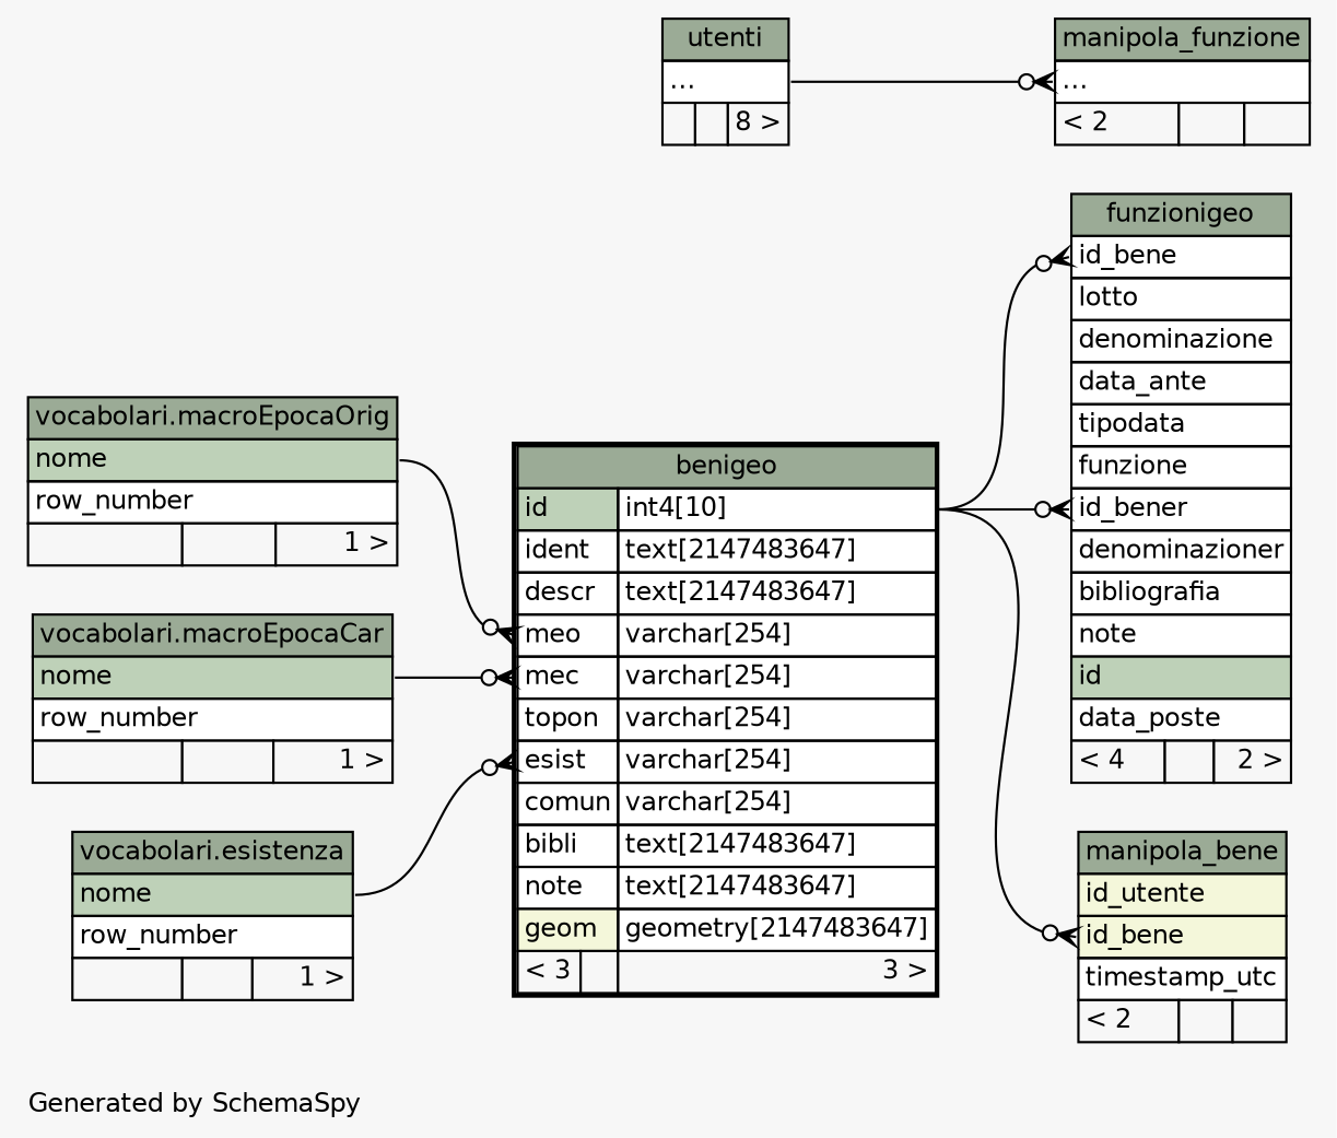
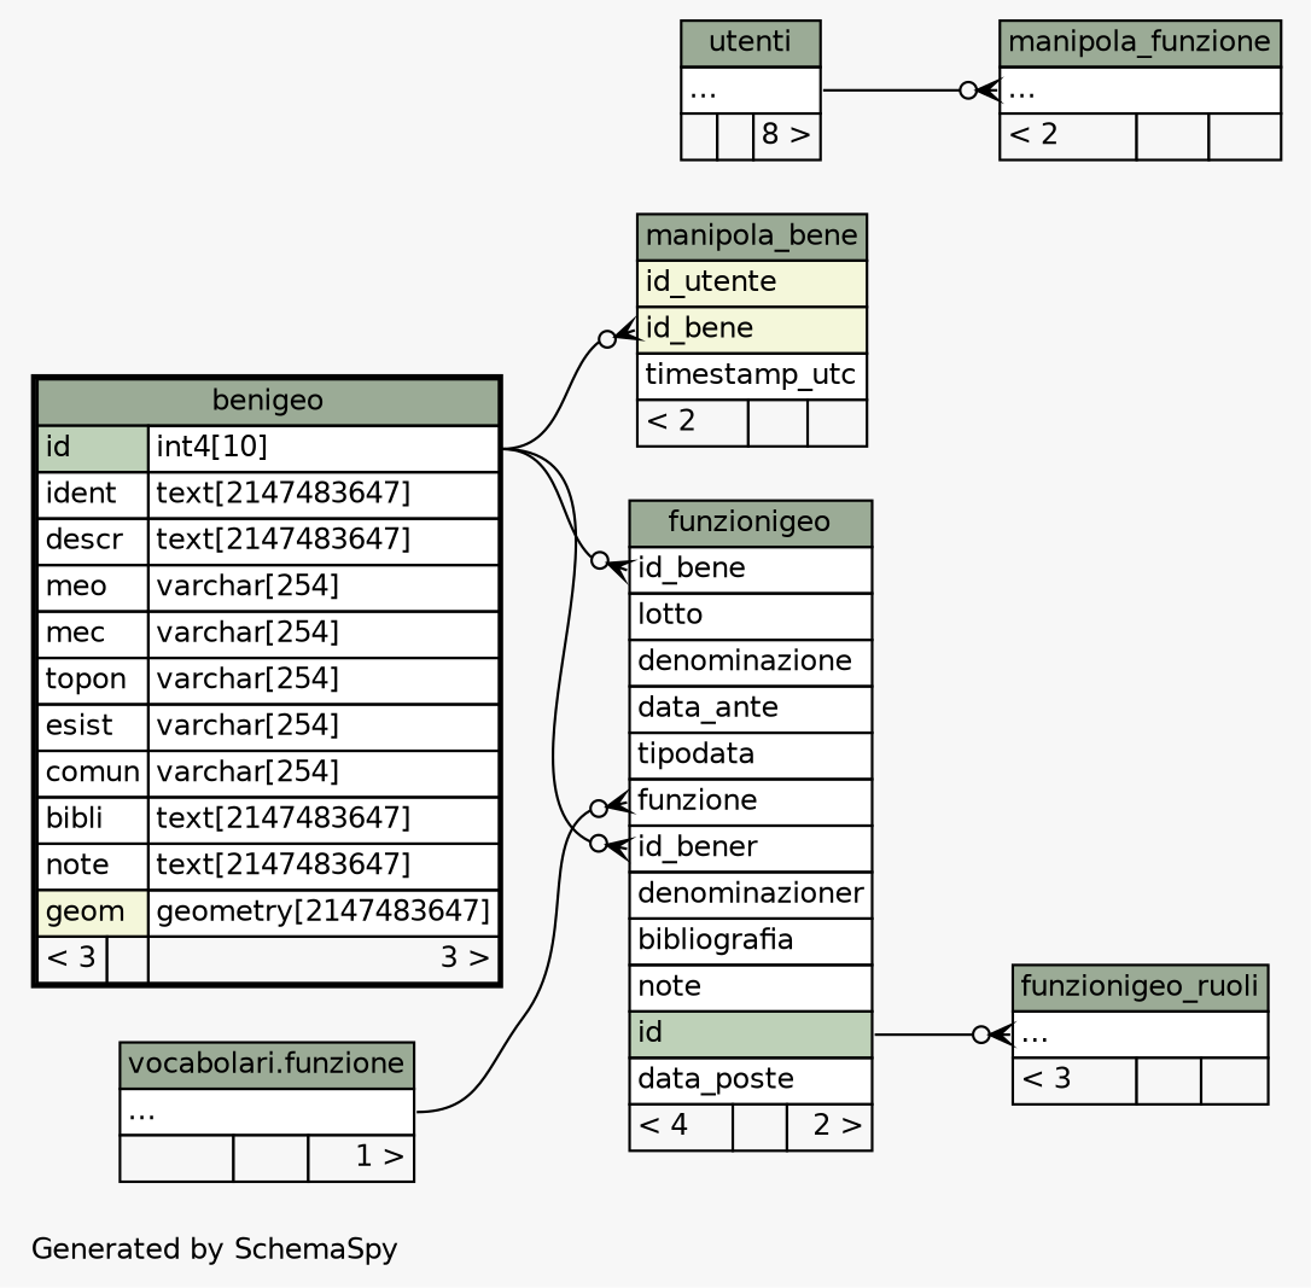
  digraph {
    bgcolor="#f7f7f7"
    fontname=Helvetica
    fontsize=11
    label="\nGenerated by SchemaSpy"
    labeljust=l
    nodesep=0.18
    rankdir=RL
    ranksep=0.46
    node [fontname=Helvetica fontsize=11 shape=plaintext]
    edge [arrowhead=none arrowsize=0.8 arrowtail=crowodot dir=back headport="nome:e" tailport="id_bene:w"]
    n1 [label=<     <TABLE BORDER="2" CELLBORDER="1" CELLSPACING="0" BGCOLOR="#ffffff">       <TR><TD COLSPAN="3" BGCOLOR="#9bab96" ALIGN="CENTER">benigeo</TD></TR>       <TR><TD PORT="id" COLSPAN="2" BGCOLOR="#bed1b8" ALIGN="LEFT">id</TD><TD PORT="id.type" ALIGN="LEFT">int4[10]</TD></TR>       <TR><TD PORT="ident" COLSPAN="2" ALIGN="LEFT">ident</TD><TD PORT="ident.type" ALIGN="LEFT">text[2147483647]</TD></TR>       <TR><TD PORT="descr" COLSPAN="2" ALIGN="LEFT">descr</TD><TD PORT="descr.type" ALIGN="LEFT">text[2147483647]</TD></TR>       <TR><TD PORT="meo" COLSPAN="2" ALIGN="LEFT">meo</TD><TD PORT="meo.type" ALIGN="LEFT">varchar[254]</TD></TR>       <TR><TD PORT="mec" COLSPAN="2" ALIGN="LEFT">mec</TD><TD PORT="mec.type" ALIGN="LEFT">varchar[254]</TD></TR>       <TR><TD PORT="topon" COLSPAN="2" ALIGN="LEFT">topon</TD><TD PORT="topon.type" ALIGN="LEFT">varchar[254]</TD></TR>       <TR><TD PORT="esist" COLSPAN="2" ALIGN="LEFT">esist</TD><TD PORT="esist.type" ALIGN="LEFT">varchar[254]</TD></TR>       <TR><TD PORT="comun" COLSPAN="2" ALIGN="LEFT">comun</TD><TD PORT="comun.type" ALIGN="LEFT">varchar[254]</TD></TR>       <TR><TD PORT="bibli" COLSPAN="2" ALIGN="LEFT">bibli</TD><TD PORT="bibli.type" ALIGN="LEFT">text[2147483647]</TD></TR>       <TR><TD PORT="note" COLSPAN="2" ALIGN="LEFT">note</TD><TD PORT="note.type" ALIGN="LEFT">text[2147483647]</TD></TR>       <TR><TD PORT="geom" COLSPAN="2" BGCOLOR="#f4f7da" ALIGN="LEFT">geom</TD><TD PORT="geom.type" ALIGN="LEFT">geometry[2147483647]</TD></TR>       <TR><TD ALIGN="LEFT" BGCOLOR="#f7f7f7">&lt; 3</TD><TD ALIGN="RIGHT" BGCOLOR="#f7f7f7">  </TD><TD ALIGN="RIGHT" BGCOLOR="#f7f7f7">3 &gt;</TD></TR>     </TABLE>>]
-   n2 [label=<     <TABLE BORDER="0" CELLBORDER="1" CELLSPACING="0" BGCOLOR="#ffffff">       <TR><TD COLSPAN="3" BGCOLOR="#9bab96" ALIGN="CENTER">vocabolari.esistenza</TD></TR>       <TR><TD PORT="nome" COLSPAN="3" BGCOLOR="#bed1b8" ALIGN="LEFT">nome</TD></TR>       <TR><TD PORT="row_number" COLSPAN="3" ALIGN="LEFT">row_number</TD></TR>       <TR><TD ALIGN="LEFT" BGCOLOR="#f7f7f7">  </TD><TD ALIGN="RIGHT" BGCOLOR="#f7f7f7">  </TD><TD ALIGN="RIGHT" BGCOLOR="#f7f7f7">1 &gt;</TD></TR>     </TABLE>>]
-   n3 [label=<     <TABLE BORDER="0" CELLBORDER="1" CELLSPACING="0" BGCOLOR="#ffffff">       <TR><TD COLSPAN="3" BGCOLOR="#9bab96" ALIGN="CENTER">vocabolari.macroEpocaCar</TD></TR>       <TR><TD PORT="nome" COLSPAN="3" BGCOLOR="#bed1b8" ALIGN="LEFT">nome</TD></TR>       <TR><TD PORT="row_number" COLSPAN="3" ALIGN="LEFT">row_number</TD></TR>       <TR><TD ALIGN="LEFT" BGCOLOR="#f7f7f7">  </TD><TD ALIGN="RIGHT" BGCOLOR="#f7f7f7">  </TD><TD ALIGN="RIGHT" BGCOLOR="#f7f7f7">1 &gt;</TD></TR>     </TABLE>>]
-   n4 [label=<     <TABLE BORDER="0" CELLBORDER="1" CELLSPACING="0" BGCOLOR="#ffffff">       <TR><TD COLSPAN="3" BGCOLOR="#9bab96" ALIGN="CENTER">vocabolari.macroEpocaOrig</TD></TR>       <TR><TD PORT="nome" COLSPAN="3" BGCOLOR="#bed1b8" ALIGN="LEFT">nome</TD></TR>       <TR><TD PORT="row_number" COLSPAN="3" ALIGN="LEFT">row_number</TD></TR>       <TR><TD ALIGN="LEFT" BGCOLOR="#f7f7f7">  </TD><TD ALIGN="RIGHT" BGCOLOR="#f7f7f7">  </TD><TD ALIGN="RIGHT" BGCOLOR="#f7f7f7">1 &gt;</TD></TR>     </TABLE>>]
    n5 [label=<     <TABLE BORDER="0" CELLBORDER="1" CELLSPACING="0" BGCOLOR="#ffffff">       <TR><TD COLSPAN="3" BGCOLOR="#9bab96" ALIGN="CENTER">funzionigeo</TD></TR>       <TR><TD PORT="id_bene" COLSPAN="3" ALIGN="LEFT">id_bene</TD></TR>       <TR><TD PORT="lotto" COLSPAN="3" ALIGN="LEFT">lotto</TD></TR>       <TR><TD PORT="denominazione" COLSPAN="3" ALIGN="LEFT">denominazione</TD></TR>       <TR><TD PORT="data_ante" COLSPAN="3" ALIGN="LEFT">data_ante</TD></TR>       <TR><TD PORT="tipodata" COLSPAN="3" ALIGN="LEFT">tipodata</TD></TR>       <TR><TD PORT="funzione" COLSPAN="3" ALIGN="LEFT">funzione</TD></TR>       <TR><TD PORT="id_bener" COLSPAN="3" ALIGN="LEFT">id_bener</TD></TR>       <TR><TD PORT="denominazioner" COLSPAN="3" ALIGN="LEFT">denominazioner</TD></TR>       <TR><TD PORT="bibliografia" COLSPAN="3" ALIGN="LEFT">bibliografia</TD></TR>       <TR><TD PORT="note" COLSPAN="3" ALIGN="LEFT">note</TD></TR>       <TR><TD PORT="id" COLSPAN="3" BGCOLOR="#bed1b8" ALIGN="LEFT">id</TD></TR>       <TR><TD PORT="data_poste" COLSPAN="3" ALIGN="LEFT">data_poste</TD></TR>       <TR><TD ALIGN="LEFT" BGCOLOR="#f7f7f7">&lt; 4</TD><TD ALIGN="RIGHT" BGCOLOR="#f7f7f7">  </TD><TD ALIGN="RIGHT" BGCOLOR="#f7f7f7">2 &gt;</TD></TR>     </TABLE>>]
+   n6 [label=<     <TABLE BORDER="0" CELLBORDER="1" CELLSPACING="0" BGCOLOR="#ffffff">       <TR><TD COLSPAN="3" BGCOLOR="#9bab96" ALIGN="CENTER">vocabolari.funzione</TD></TR>       <TR><TD PORT="elipses" COLSPAN="3" ALIGN="LEFT">...</TD></TR>       <TR><TD ALIGN="LEFT" BGCOLOR="#f7f7f7">  </TD><TD ALIGN="RIGHT" BGCOLOR="#f7f7f7">  </TD><TD ALIGN="RIGHT" BGCOLOR="#f7f7f7">1 &gt;</TD></TR>     </TABLE>>]
+   n7 [label=<     <TABLE BORDER="0" CELLBORDER="1" CELLSPACING="0" BGCOLOR="#ffffff">       <TR><TD COLSPAN="3" BGCOLOR="#9bab96" ALIGN="CENTER">funzionigeo_ruoli</TD></TR>       <TR><TD PORT="elipses" COLSPAN="3" ALIGN="LEFT">...</TD></TR>       <TR><TD ALIGN="LEFT" BGCOLOR="#f7f7f7">&lt; 3</TD><TD ALIGN="RIGHT" BGCOLOR="#f7f7f7">  </TD><TD ALIGN="RIGHT" BGCOLOR="#f7f7f7">  </TD></TR>     </TABLE>>]
    n8 [label=<     <TABLE BORDER="0" CELLBORDER="1" CELLSPACING="0" BGCOLOR="#ffffff">       <TR><TD COLSPAN="3" BGCOLOR="#9bab96" ALIGN="CENTER">manipola_bene</TD></TR>       <TR><TD PORT="id_utente" COLSPAN="3" BGCOLOR="#f4f7da" ALIGN="LEFT">id_utente</TD></TR>       <TR><TD PORT="id_bene" COLSPAN="3" BGCOLOR="#f4f7da" ALIGN="LEFT">id_bene</TD></TR>       <TR><TD PORT="timestamp_utc" COLSPAN="3" ALIGN="LEFT">timestamp_utc</TD></TR>       <TR><TD ALIGN="LEFT" BGCOLOR="#f7f7f7">&lt; 2</TD><TD ALIGN="RIGHT" BGCOLOR="#f7f7f7">  </TD><TD ALIGN="RIGHT" BGCOLOR="#f7f7f7">  </TD></TR>     </TABLE>>]
    n9 [label=<     <TABLE BORDER="0" CELLBORDER="1" CELLSPACING="0" BGCOLOR="#ffffff">       <TR><TD COLSPAN="3" BGCOLOR="#9bab96" ALIGN="CENTER">utenti</TD></TR>       <TR><TD PORT="elipses" COLSPAN="3" ALIGN="LEFT">...</TD></TR>       <TR><TD ALIGN="LEFT" BGCOLOR="#f7f7f7">  </TD><TD ALIGN="RIGHT" BGCOLOR="#f7f7f7">  </TD><TD ALIGN="RIGHT" BGCOLOR="#f7f7f7">8 &gt;</TD></TR>     </TABLE>>]
    n10 [label=<     <TABLE BORDER="0" CELLBORDER="1" CELLSPACING="0" BGCOLOR="#ffffff">       <TR><TD COLSPAN="3" BGCOLOR="#9bab96" ALIGN="CENTER">manipola_funzione</TD></TR>       <TR><TD PORT="elipses" COLSPAN="3" ALIGN="LEFT">...</TD></TR>       <TR><TD ALIGN="LEFT" BGCOLOR="#f7f7f7">&lt; 2</TD><TD ALIGN="RIGHT" BGCOLOR="#f7f7f7">  </TD><TD ALIGN="RIGHT" BGCOLOR="#f7f7f7">  </TD></TR>     </TABLE>>]
-   n1 -> n2 [tailport="esist:w"]
-   n1 -> n3 [tailport="mec:w"]
-   n1 -> n4 [tailport="meo:w"]
    n5 -> n1 [headport="id.type:e"]
    n5 -> n1 [headport="id.type:e" tailport="id_bener:w"]
+   n5 -> n6 [headport="elipses:e" tailport="funzione:w"]
+   n7 -> n5 [headport="id:e" tailport="elipses:w"]
    n8 -> n1 [headport="id.type:e"]
    n10 -> n9 [headport="elipses:e" tailport="elipses:w"]
  }
